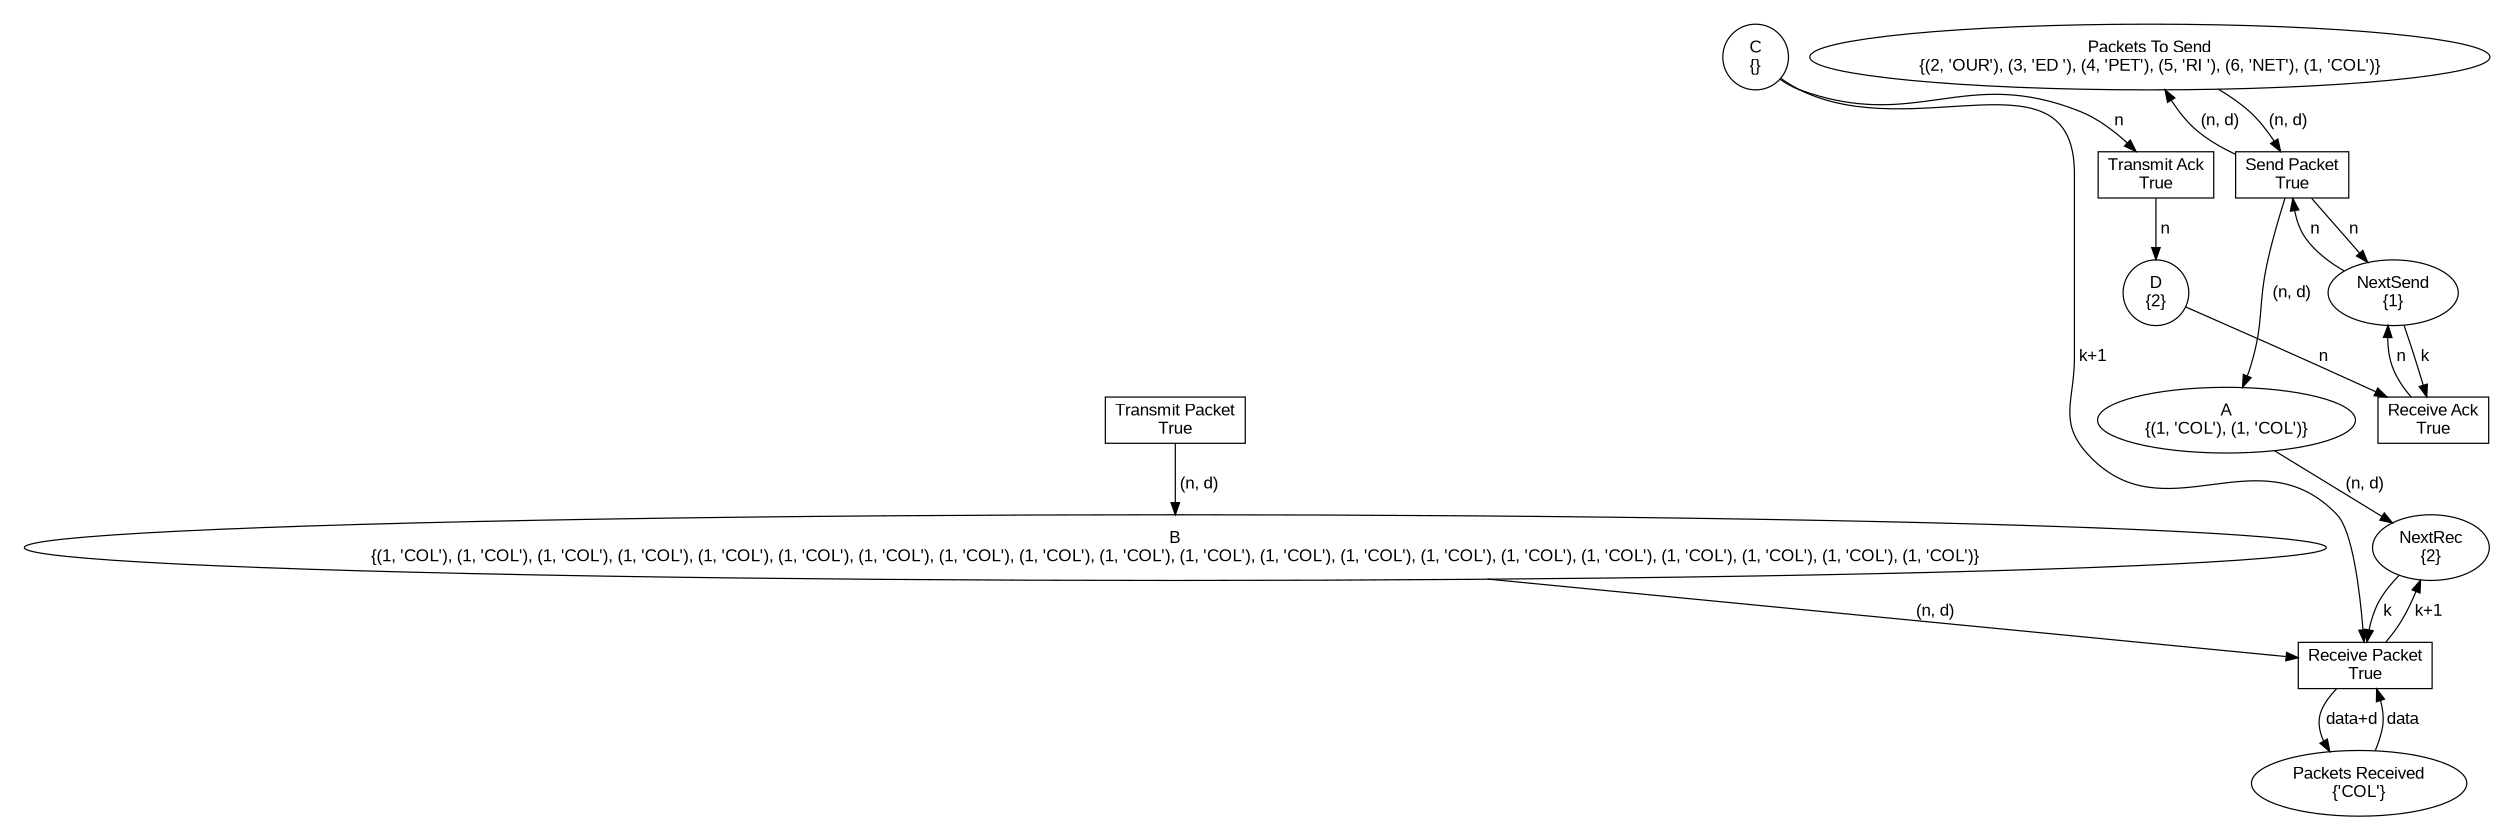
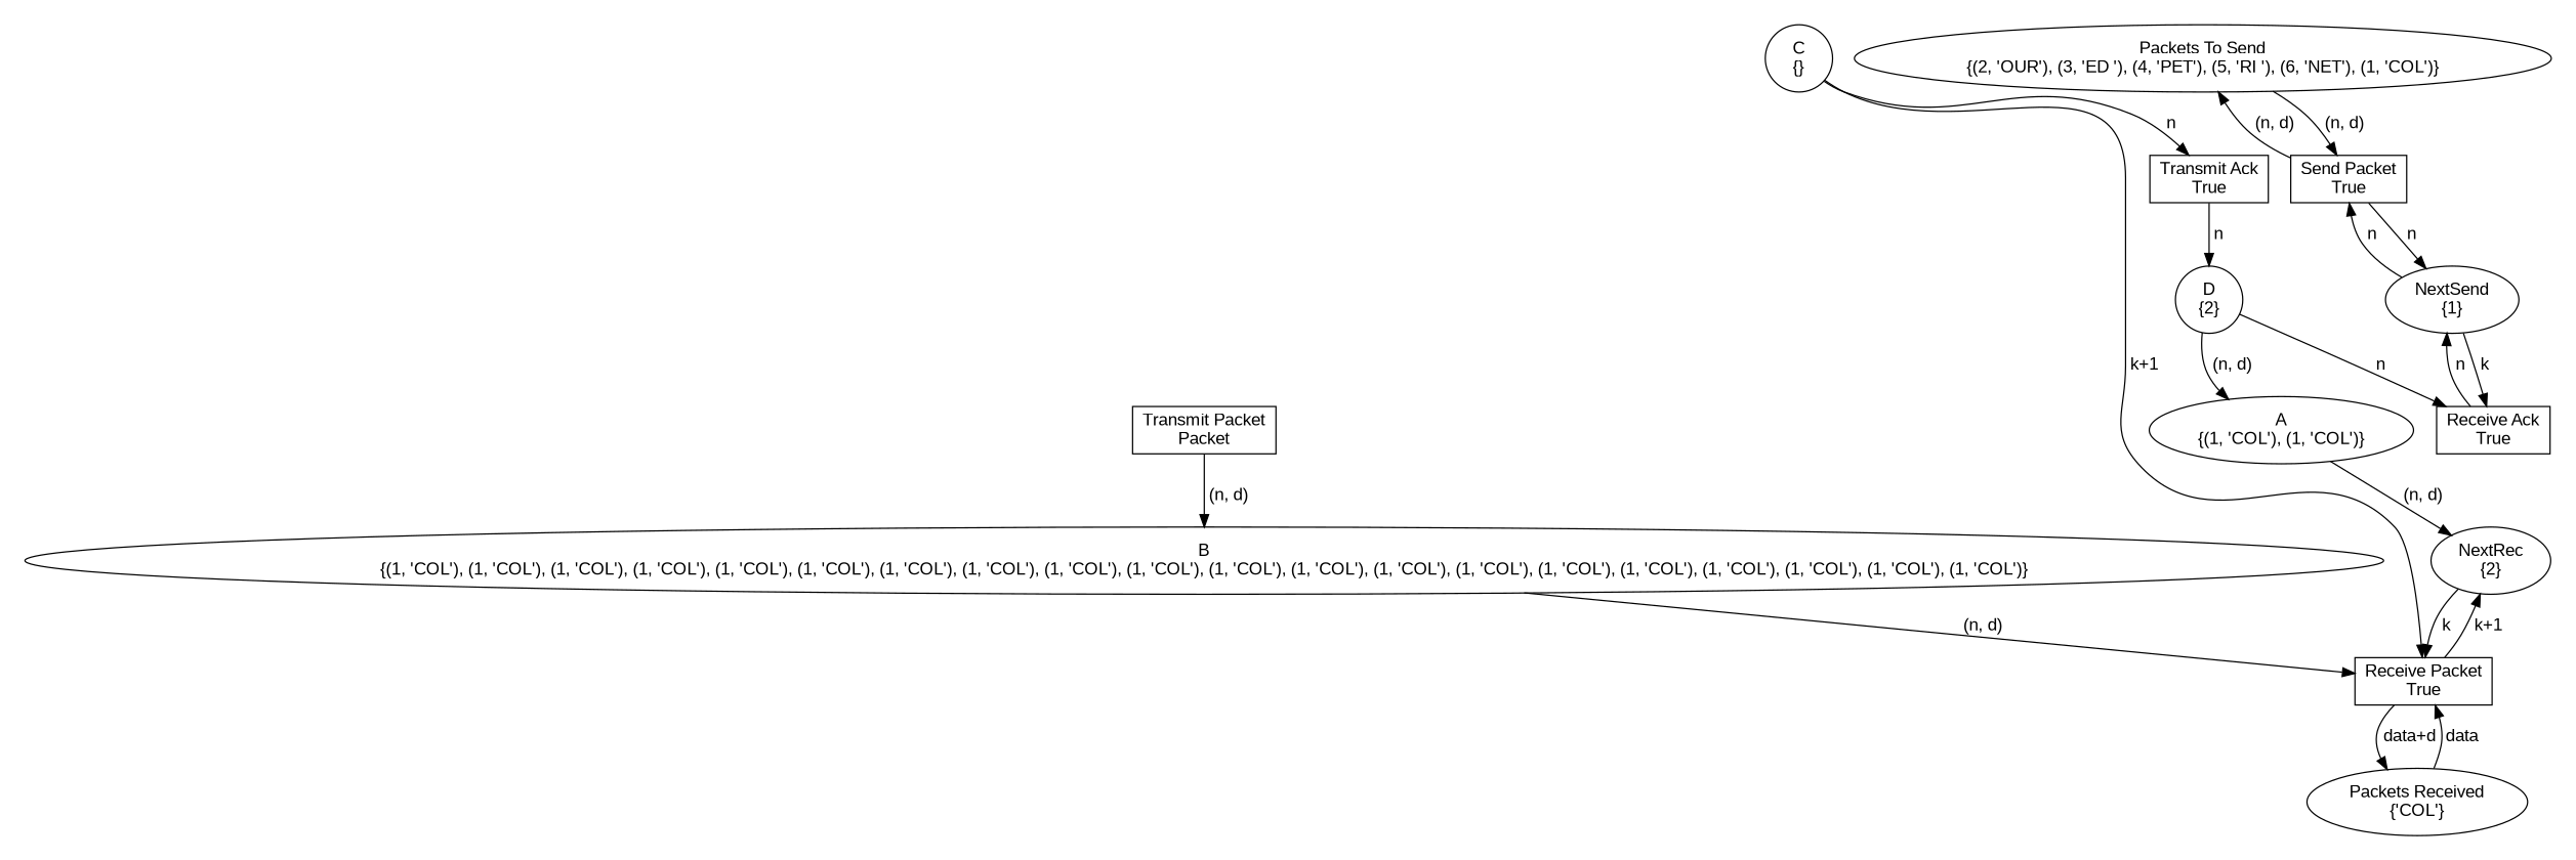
  digraph {
    fontname="Liberation Sans"
    splines=true
    node [fillcolor="#FFFFFF" fontcolor="#000000" fontname="Liberation Sans" shape=ellipse style=filled]
    edge [arrowhead=normal fontname="Liberation Sans" style=solid]
    n1 [label="Packets To Send\n{(2, 'OUR'), (3, 'ED '), (4, 'PET'), (5, 'RI '), (6, 'NET'), (1, 'COL')}"]
    n2 [label="Send Packet\nTrue" shape=rectangle]
    n3 [label="B\n{(1, 'COL'), (1, 'COL'), (1, 'COL'), (1, 'COL'), (1, 'COL'), (1, 'COL'), (1, 'COL'), (1, 'COL'), (1, 'COL'), (1, 'COL'), (1, 'COL'), (1, 'COL'), (1, 'COL'), (1, 'COL'), (1, 'COL'), (1, 'COL'), (1, 'COL'), (1, 'COL'), (1, 'COL'), (1, 'COL')}"]
    n4 [label="Receive Packet\nTrue" shape=rectangle]
    n5 [label="Packets Received\n{'COL'}"]
    n6 [label="C\n{}"]
    n7 [label="NextRec\n{2}"]
    n8 [label="Transmit Ack\nTrue" shape=rectangle]
    n9 [label="D\n{2}"]
    n10 [label="Receive Ack\nTrue" shape=rectangle]
    n11 [label="NextSend\n{1}"]
    n12 [label="A\n{(1, 'COL'), (1, 'COL')}"]
-   n13 [label="Transmit Packet\nTrue" shape=rectangle]
+   n13 [label="Transmit Packet\nPacket" shape=rectangle]
    subgraph cluster_1 {
      style=invis
      n1
      n2
      n3
      n4
      n5
      n6
      n7
      n8
      n9
      n10
      n11
      n12
      n13
    }
    n1 -> n2 [label=" (n, d) "]
    n2 -> n1 [label=" (n, d) "]
    n2 -> n11 [label=" n "]
-   n2 -> n12 [label=" (n, d) "]
+   n9 -> n12 [label=" (n, d) "]
    n3 -> n4 [label=" (n, d) "]
    n4 -> n5 [label=" data+d "]
    n4 -> n7 [label=" k+1 "]
    n5 -> n4 [label=" data "]
    n6 -> n4 [label=" k+1 "]
    n6 -> n8 [label=" n "]
    n7 -> n4 [label=" k "]
    n8 -> n9 [label=" n "]
    n9 -> n10 [label=" n "]
    n10 -> n11 [label=" n "]
    n11 -> n2 [label=" n "]
    n11 -> n10 [label=" k "]
    n12 -> n7 [label=" (n, d) "]
    n13 -> n3 [label=" (n, d) "]
  }
